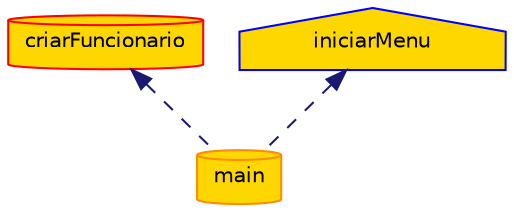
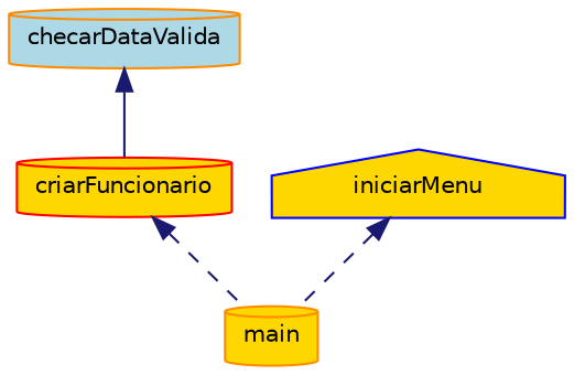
  digraph {
    rankdir=TB
    node [color=darkorange fillcolor=gold fontname=Helvetica fontsize=10 shape=cylinder style=filled]
    edge [color=midnightblue dir=back fontname=Helvetica fontsize=10 labelfontname=Helvetica labelfontsize=10 style=dashed]
+   n1 [fillcolor=lightblue fontcolor=black height=0.2 label=checarDataValida width=0.4]
    n2 [color=red height=0.2 label=criarFuncionario width=0.4]
    n3 [height=0.2 label=main width=0.4]
    n4 [color=blue height=0.2 label=iniciarMenu shape=house width=0.4]
+   n1 -> n2 [style=solid]
    n2 -> n3
    n4 -> n3
  }
